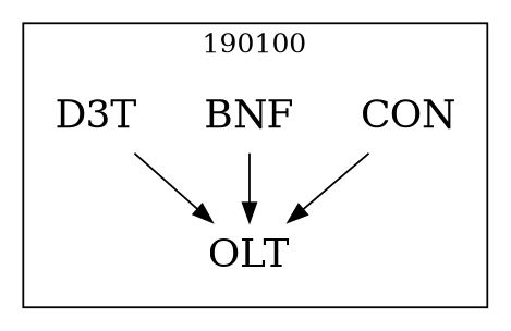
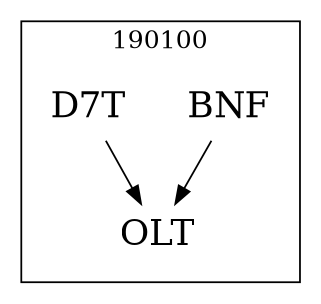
  strict digraph {
    node [fontsize=20 shape=plaintext]
-   n1 [label=CON]
    n2 [label=OLT]
    n3 [label=BNF]
-   n4 [label=D3T]
+   n4 [label=D7T]
    subgraph cluster_1 {
      label=190100
      labeldoc=t
-     n1
      n2
      n3
      n4
    }
-   n1 -> n2
    n3 -> n2
    n4 -> n2
  }
